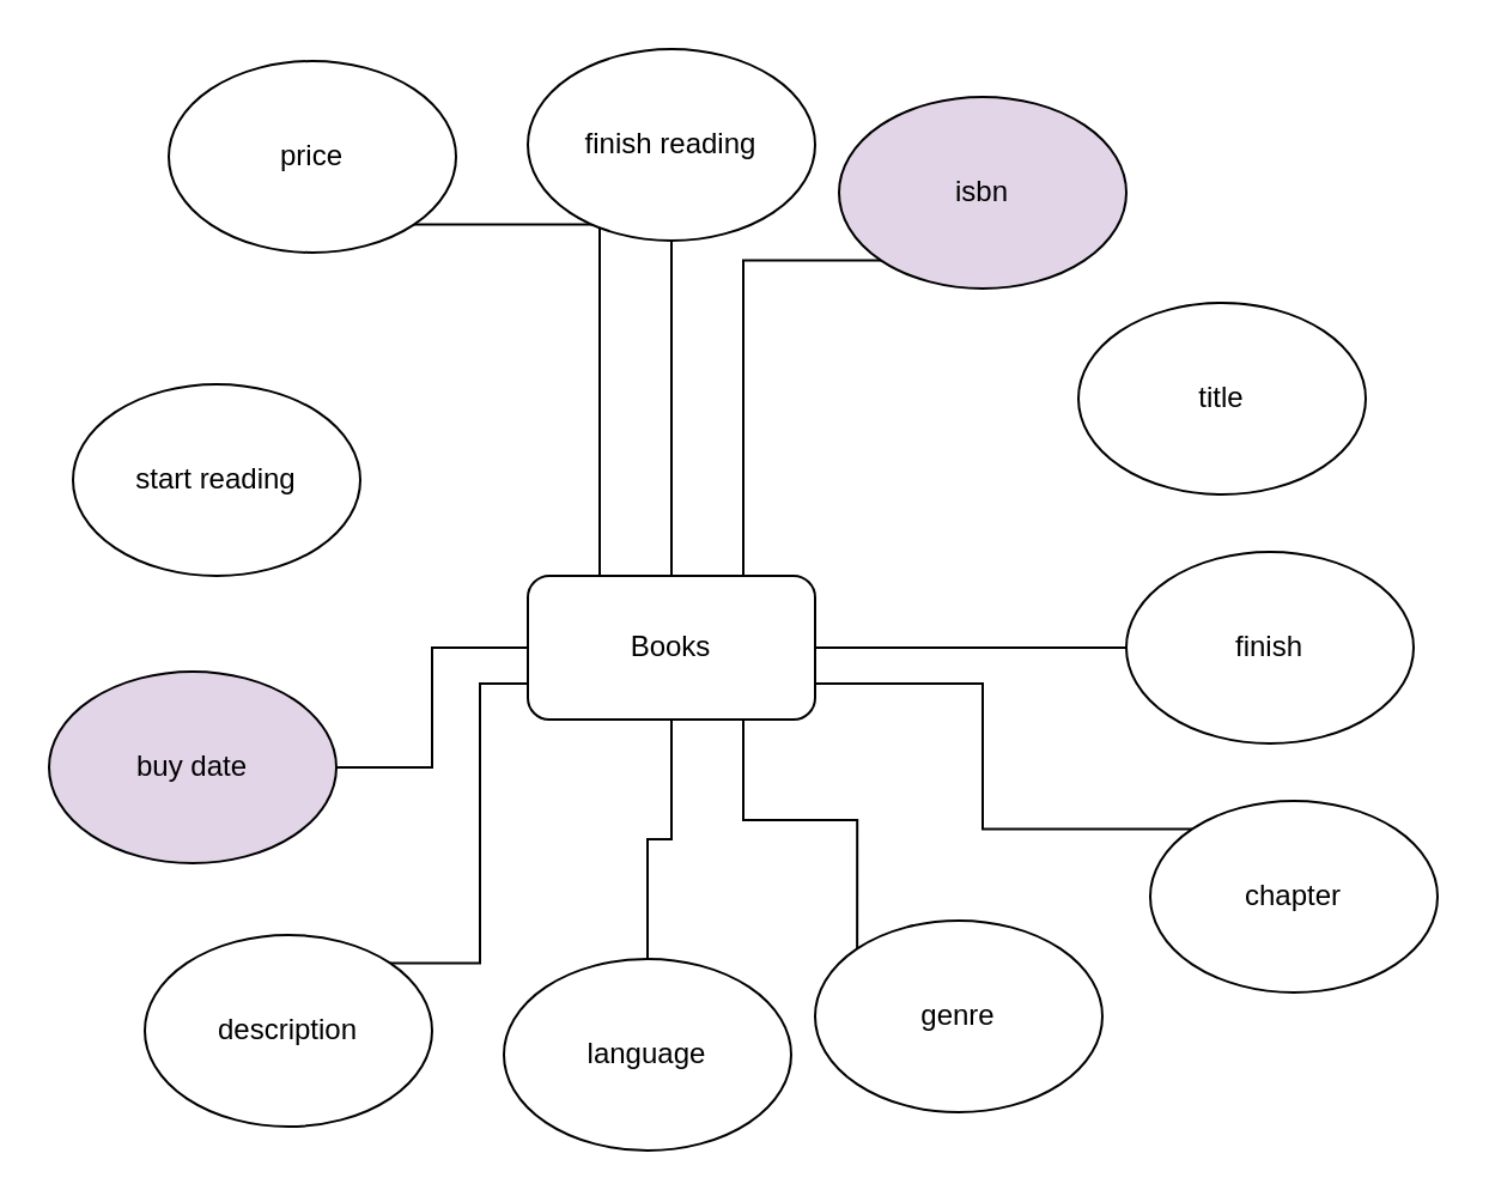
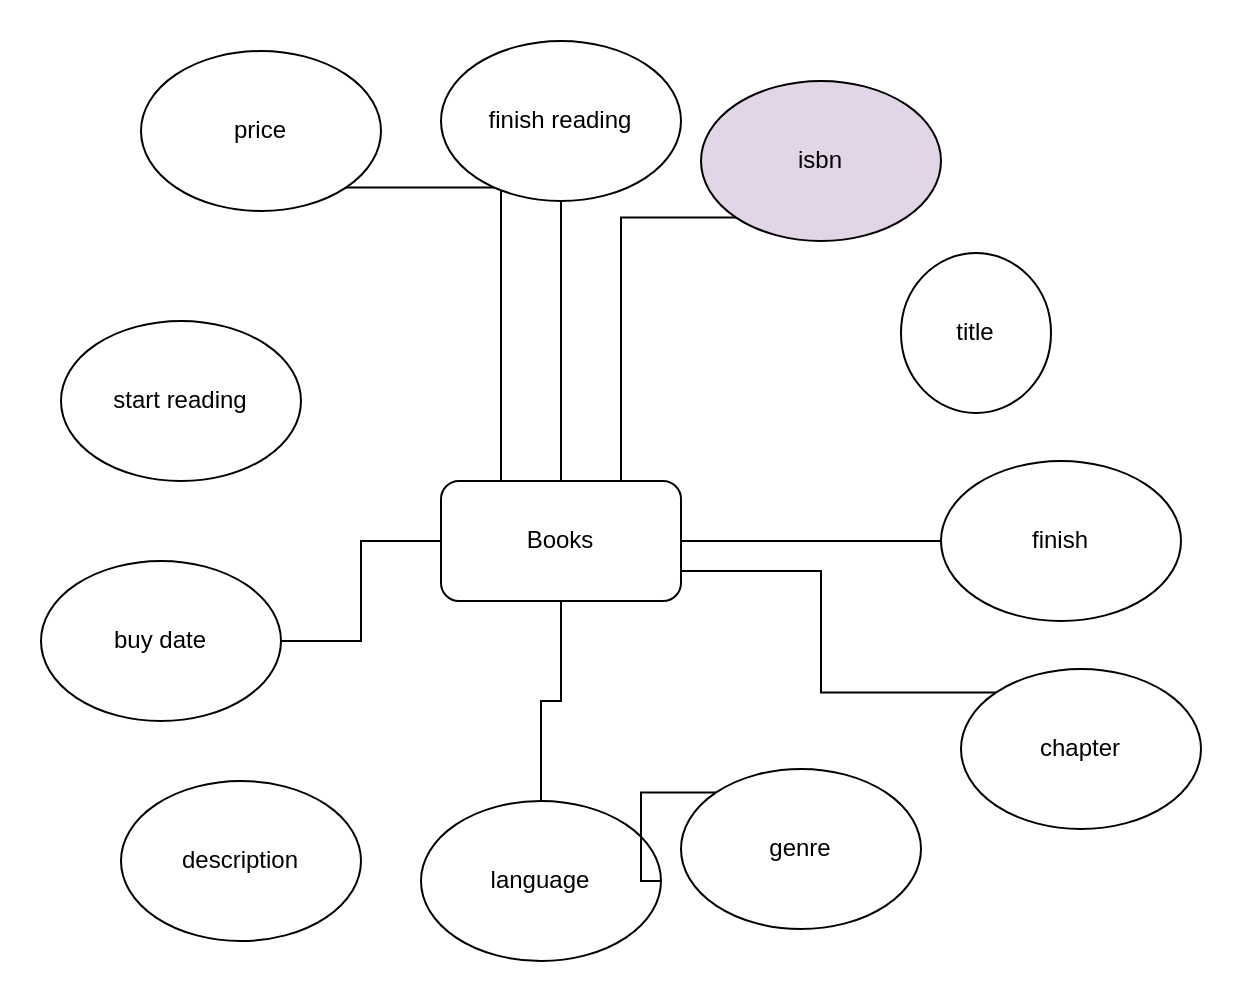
  <mxCell id="0" />
  <mxCell id="1" parent="0" />
  <mxCell id="2" style="edgeStyle=orthogonalEdgeStyle;rounded=0;orthogonalLoop=1;jettySize=auto;html=1;endArrow=none;endFill=0;" edge="1" parent="1" source="3"><mxGeometry relative="1" as="geometry"><mxPoint x="280" y="250" as="targetPoint" /></mxGeometry></mxCell>
  <mxCell id="3" value="Books" style="rounded=1;whiteSpace=wrap;html=1;" vertex="1" parent="1"><mxGeometry x="220" y="240" width="120" height="60" as="geometry" /></mxCell>
  <mxCell id="4" value="start reading" style="ellipse;whiteSpace=wrap;html=1;" vertex="1" parent="1"><mxGeometry x="30" y="160" width="120" height="80" as="geometry" /></mxCell>
  <mxCell id="5" style="edgeStyle=orthogonalEdgeStyle;rounded=0;orthogonalLoop=1;jettySize=auto;html=1;exitX=1;exitY=0.5;exitDx=0;exitDy=0;entryX=0;entryY=0.5;entryDx=0;entryDy=0;endArrow=none;endFill=0;" edge="1" parent="1" source="6" target="3"><mxGeometry relative="1" as="geometry" /></mxCell>
- <mxCell id="6" value="buy date" style="ellipse;whiteSpace=wrap;html=1;fillColor=#e1d5e7;" vertex="1" parent="1"><mxGeometry x="20" y="280" width="120" height="80" as="geometry" /></mxCell>
+ <mxCell id="6" value="buy date" style="ellipse;whiteSpace=wrap;html=1;" vertex="1" parent="1"><mxGeometry x="20" y="280" width="120" height="80" as="geometry" /></mxCell>
  <mxCell id="7" style="edgeStyle=orthogonalEdgeStyle;rounded=0;orthogonalLoop=1;jettySize=auto;html=1;exitX=1;exitY=1;exitDx=0;exitDy=0;entryX=0.25;entryY=0;entryDx=0;entryDy=0;endArrow=none;endFill=0;" edge="1" parent="1" source="8" target="3"><mxGeometry relative="1" as="geometry" /></mxCell>
  <mxCell id="8" value="price" style="ellipse;whiteSpace=wrap;html=1;" vertex="1" parent="1"><mxGeometry x="70" y="25" width="120" height="80" as="geometry" /></mxCell>
- <mxCell id="9" style="edgeStyle=orthogonalEdgeStyle;rounded=0;orthogonalLoop=1;jettySize=auto;html=1;exitX=1;exitY=0;exitDx=0;exitDy=0;entryX=0;entryY=0.75;entryDx=0;entryDy=0;endArrow=none;endFill=0;" edge="1" parent="1" source="10" target="3"><mxGeometry relative="1" as="geometry" /></mxCell>
  <mxCell id="10" value="description" style="ellipse;whiteSpace=wrap;html=1;" vertex="1" parent="1"><mxGeometry x="60" y="390" width="120" height="80" as="geometry" /></mxCell>
  <mxCell id="11" style="edgeStyle=orthogonalEdgeStyle;rounded=0;orthogonalLoop=1;jettySize=auto;html=1;exitX=0.5;exitY=0;exitDx=0;exitDy=0;entryX=0.5;entryY=1;entryDx=0;entryDy=0;endArrow=none;endFill=0;" edge="1" parent="1" source="12" target="3"><mxGeometry relative="1" as="geometry" /></mxCell>
  <mxCell id="12" value="language" style="ellipse;whiteSpace=wrap;html=1;" vertex="1" parent="1"><mxGeometry x="210" y="400" width="120" height="80" as="geometry" /></mxCell>
- <mxCell id="13" style="edgeStyle=orthogonalEdgeStyle;rounded=0;orthogonalLoop=1;jettySize=auto;html=1;exitX=0;exitY=0;exitDx=0;exitDy=0;entryX=0.75;entryY=1;entryDx=0;entryDy=0;endArrow=none;endFill=0;" edge="1" parent="1" source="14" target="3"><mxGeometry relative="1" as="geometry" /></mxCell>
+ <mxCell id="13" style="edgeStyle=orthogonalEdgeStyle;rounded=0;orthogonalLoop=1;jettySize=auto;html=1;exitX=0;exitY=0;exitDx=0;exitDy=0;endArrow=none;endFill=0;" edge="1" parent="1" source="14" target="12"><mxGeometry relative="1" as="geometry" /></mxCell>
  <mxCell id="14" value="genre" style="ellipse;whiteSpace=wrap;html=1;" vertex="1" parent="1"><mxGeometry x="340" y="384" width="120" height="80" as="geometry" /></mxCell>
  <mxCell id="15" style="edgeStyle=orthogonalEdgeStyle;rounded=0;orthogonalLoop=1;jettySize=auto;html=1;exitX=0;exitY=0;exitDx=0;exitDy=0;entryX=1;entryY=0.75;entryDx=0;entryDy=0;endArrow=none;endFill=0;" edge="1" parent="1" source="16" target="3"><mxGeometry relative="1" as="geometry" /></mxCell>
  <mxCell id="16" value="chapter" style="ellipse;whiteSpace=wrap;html=1;" vertex="1" parent="1"><mxGeometry x="480" y="334" width="120" height="80" as="geometry" /></mxCell>
  <mxCell id="17" style="edgeStyle=orthogonalEdgeStyle;rounded=0;orthogonalLoop=1;jettySize=auto;html=1;exitX=0;exitY=0.5;exitDx=0;exitDy=0;entryX=1;entryY=0.5;entryDx=0;entryDy=0;endArrow=none;endFill=0;" edge="1" parent="1" source="18" target="3"><mxGeometry relative="1" as="geometry" /></mxCell>
  <mxCell id="18" value="finish" style="ellipse;whiteSpace=wrap;html=1;" vertex="1" parent="1"><mxGeometry x="470" y="230" width="120" height="80" as="geometry" /></mxCell>
- <mxCell id="19" value="title" style="ellipse;whiteSpace=wrap;html=1;" vertex="1" parent="1"><mxGeometry x="450" y="126" width="120" height="80" as="geometry" /></mxCell>
+ <mxCell id="19" value="title" style="ellipse;whiteSpace=wrap;html=1;" vertex="1" parent="1"><mxGeometry x="450" y="126" width="75" height="80" as="geometry" /></mxCell>
  <mxCell id="20" style="edgeStyle=orthogonalEdgeStyle;rounded=0;orthogonalLoop=1;jettySize=auto;html=1;exitX=0.5;exitY=1;exitDx=0;exitDy=0;strokeColor=none;" edge="1" parent="1" source="22" target="3"><mxGeometry relative="1" as="geometry" /></mxCell>
  <mxCell id="21" style="edgeStyle=orthogonalEdgeStyle;rounded=0;orthogonalLoop=1;jettySize=auto;html=1;exitX=0;exitY=1;exitDx=0;exitDy=0;entryX=0.75;entryY=0;entryDx=0;entryDy=0;endArrow=none;endFill=0;" edge="1" parent="1" source="22" target="3"><mxGeometry relative="1" as="geometry" /></mxCell>
  <mxCell id="22" value="isbn" style="ellipse;whiteSpace=wrap;html=1;fillColor=#e1d5e7;" vertex="1" parent="1"><mxGeometry x="350" y="40" width="120" height="80" as="geometry" /></mxCell>
  <mxCell id="23" style="edgeStyle=orthogonalEdgeStyle;rounded=0;orthogonalLoop=1;jettySize=auto;html=1;exitX=0.5;exitY=1;exitDx=0;exitDy=0;endArrow=none;endFill=0;" edge="1" parent="1" source="24"><mxGeometry relative="1" as="geometry"><mxPoint x="280" y="230" as="targetPoint" /></mxGeometry></mxCell>
  <mxCell id="24" value="finish reading&lt;br&gt;" style="ellipse;whiteSpace=wrap;html=1;" vertex="1" parent="1"><mxGeometry x="220" y="20" width="120" height="80" as="geometry" /></mxCell>
